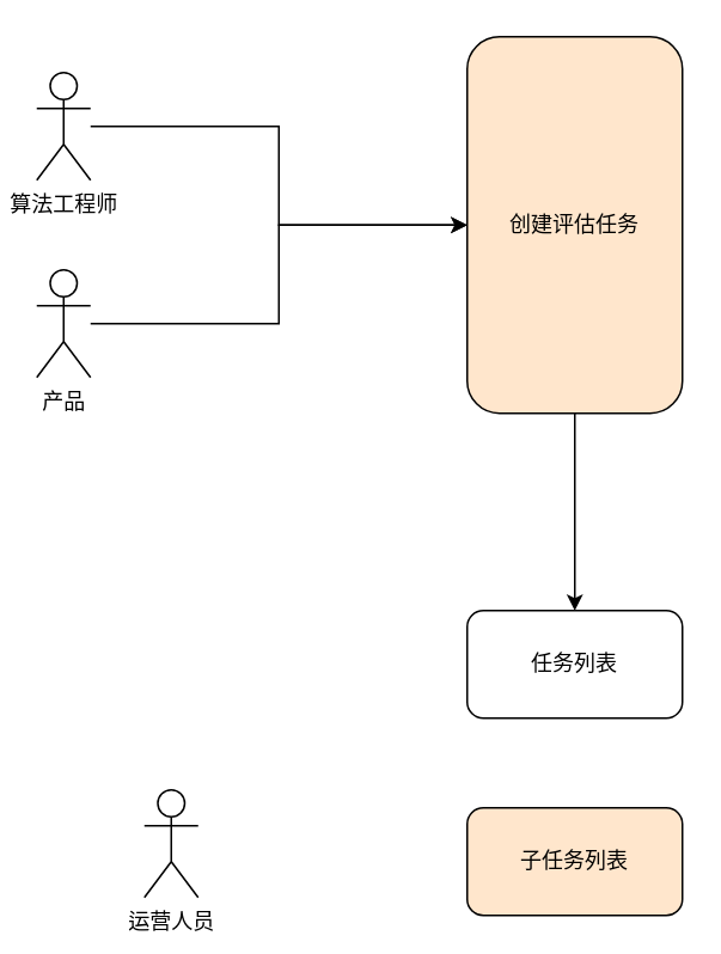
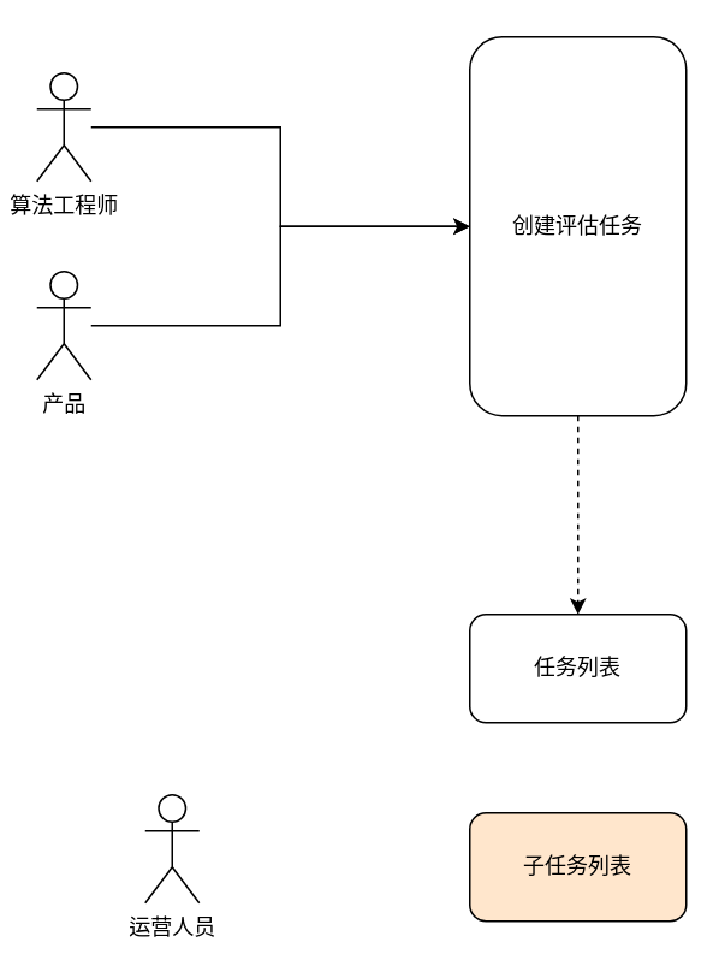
  <mxCell id="0" />
  <mxCell id="1" parent="0" />
  <mxCell id="2" style="edgeStyle=orthogonalEdgeStyle;rounded=0;orthogonalLoop=1;jettySize=auto;html=1;" edge="1" parent="1" source="3" target="5"><mxGeometry relative="1" as="geometry" /></mxCell>
  <mxCell id="3" value="产品" style="shape=umlActor;verticalLabelPosition=bottom;verticalAlign=top;html=1;outlineConnect=0;" vertex="1" parent="1"><mxGeometry x="20" y="150" width="30" height="60" as="geometry" /></mxCell>
- <mxCell id="4" style="edgeStyle=orthogonalEdgeStyle;rounded=0;orthogonalLoop=1;jettySize=auto;html=1;entryX=0.5;entryY=0;entryDx=0;entryDy=0;" edge="1" parent="1" source="5" target="8"><mxGeometry relative="1" as="geometry" /></mxCell>
- <mxCell id="5" value="创建评估任务" style="rounded=1;whiteSpace=wrap;html=1;fillColor=#ffe6cc;" vertex="1" parent="1"><mxGeometry x="260" y="20" width="120" height="210" as="geometry" /></mxCell>
+ <mxCell id="4" style="edgeStyle=orthogonalEdgeStyle;rounded=0;orthogonalLoop=1;jettySize=auto;html=1;entryX=0.5;entryY=0;entryDx=0;entryDy=0;dashed=1;" edge="1" parent="1" source="5" target="8"><mxGeometry relative="1" as="geometry" /></mxCell>
+ <mxCell id="5" value="创建评估任务" style="rounded=1;whiteSpace=wrap;html=1;" vertex="1" parent="1"><mxGeometry x="260" y="20" width="120" height="210" as="geometry" /></mxCell>
  <mxCell id="6" style="edgeStyle=orthogonalEdgeStyle;rounded=0;orthogonalLoop=1;jettySize=auto;html=1;" edge="1" parent="1" source="7" target="5"><mxGeometry relative="1" as="geometry" /></mxCell>
  <mxCell id="7" value="算法工程师" style="shape=umlActor;verticalLabelPosition=bottom;verticalAlign=top;html=1;outlineConnect=0;" vertex="1" parent="1"><mxGeometry x="20" y="40" width="30" height="60" as="geometry" /></mxCell>
  <mxCell id="8" value="任务列表" style="rounded=1;whiteSpace=wrap;html=1;" vertex="1" parent="1"><mxGeometry x="260" y="340" width="120" height="60" as="geometry" /></mxCell>
  <mxCell id="9" value="子任务列表" style="rounded=1;whiteSpace=wrap;html=1;fillColor=#ffe6cc;" vertex="1" parent="1"><mxGeometry x="260" y="450" width="120" height="60" as="geometry" /></mxCell>
  <mxCell id="10" value="运营人员" style="shape=umlActor;verticalLabelPosition=bottom;verticalAlign=top;html=1;outlineConnect=0;" vertex="1" parent="1"><mxGeometry x="80" y="440" width="30" height="60" as="geometry" /></mxCell>
